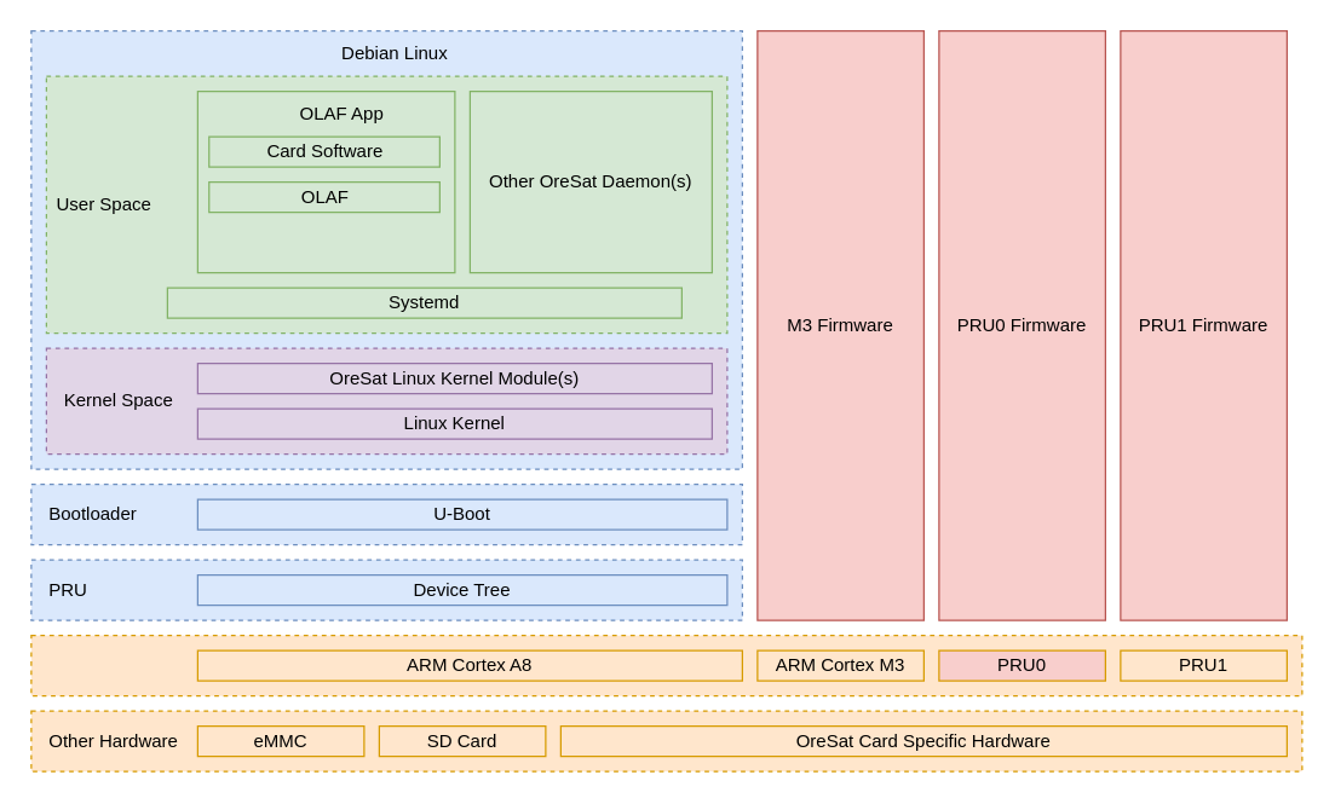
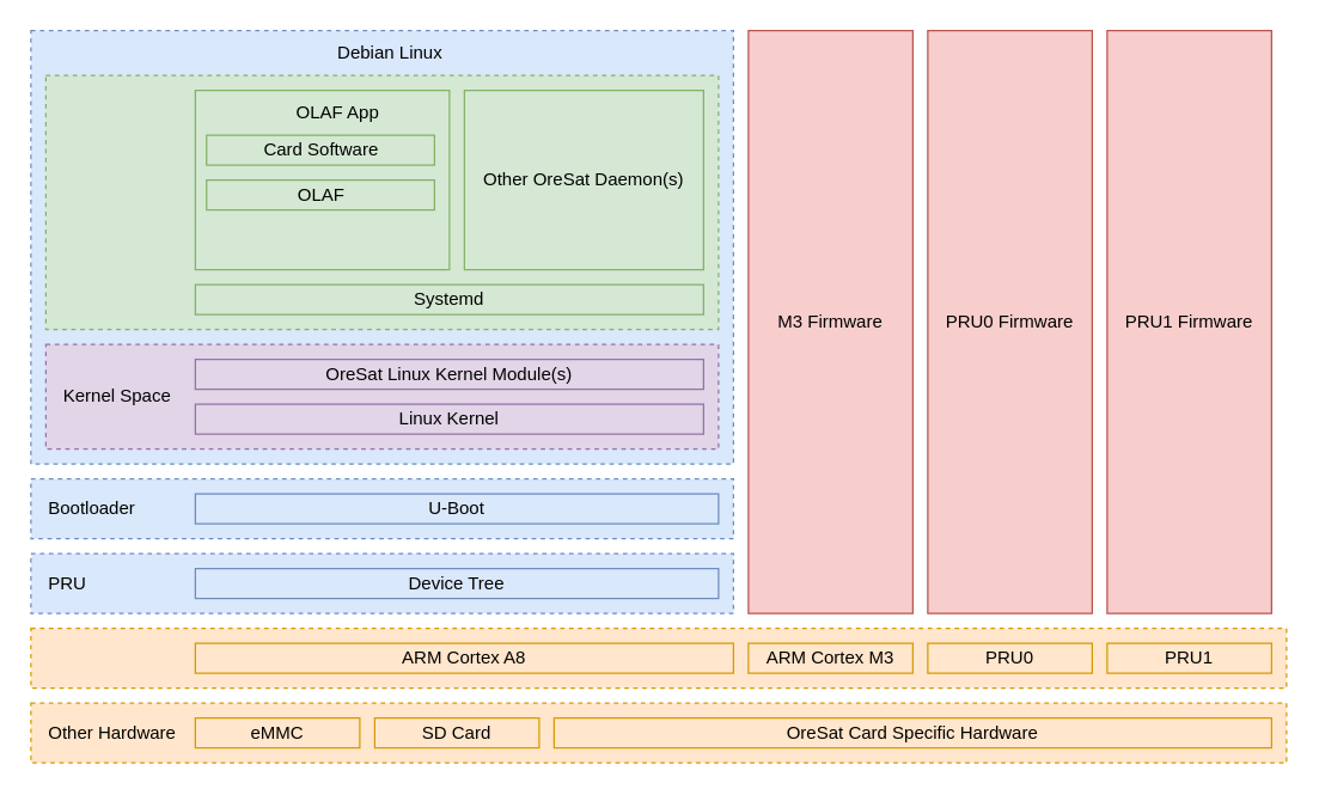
  <mxCell id="0" />
  <mxCell id="1" parent="0" />
  <mxCell id="2" value="" style="rounded=0;whiteSpace=wrap;html=1;dashed=1;fillColor=#dae8fc;strokeColor=#6c8ebf;" parent="1" vertex="1"><mxGeometry x="20" y="20" width="470" height="290" as="geometry" /></mxCell>
  <mxCell id="3" value="" style="rounded=0;whiteSpace=wrap;html=1;dashed=1;fillColor=#e1d5e7;strokeColor=#9673a6;" parent="1" vertex="1"><mxGeometry x="30" y="230" width="450" height="70" as="geometry" /></mxCell>
  <mxCell id="4" value="" style="rounded=0;whiteSpace=wrap;html=1;dashed=1;fillColor=#dae8fc;strokeColor=#6c8ebf;" parent="1" vertex="1"><mxGeometry x="20" y="320" width="470" height="40" as="geometry" /></mxCell>
  <mxCell id="5" value="" style="rounded=0;whiteSpace=wrap;html=1;dashed=1;fillColor=#dae8fc;strokeColor=#6c8ebf;" parent="1" vertex="1"><mxGeometry x="20" y="370" width="470" height="40" as="geometry" /></mxCell>
  <mxCell id="6" value="" style="rounded=0;whiteSpace=wrap;html=1;dashed=1;fillColor=#ffe6cc;strokeColor=#d79b00;" parent="1" vertex="1"><mxGeometry x="20" y="420" width="840" height="40" as="geometry" /></mxCell>
  <mxCell id="7" value="" style="rounded=0;whiteSpace=wrap;html=1;dashed=1;fillColor=#d5e8d4;strokeColor=#82b366;" parent="1" vertex="1"><mxGeometry x="30" y="50" width="450" height="170" as="geometry" /></mxCell>
  <mxCell id="8" value="Device Tree" style="rounded=0;whiteSpace=wrap;html=1;fillColor=#dae8fc;strokeColor=#6c8ebf;" parent="1" vertex="1"><mxGeometry x="130" y="380" width="350" height="20" as="geometry" /></mxCell>
  <mxCell id="9" value="Linux Kernel" style="rounded=0;whiteSpace=wrap;html=1;fillColor=#e1d5e7;strokeColor=#9673a6;" parent="1" vertex="1"><mxGeometry x="130" y="270" width="340" height="20" as="geometry" /></mxCell>
  <mxCell id="10" value="U-Boot" style="rounded=0;whiteSpace=wrap;html=1;fillColor=#dae8fc;strokeColor=#6c8ebf;" parent="1" vertex="1"><mxGeometry x="130" y="330" width="350" height="20" as="geometry" /></mxCell>
  <mxCell id="11" value="ARM Cortex M3" style="rounded=0;whiteSpace=wrap;html=1;fillColor=#ffe6cc;strokeColor=#d79b00;" parent="1" vertex="1"><mxGeometry x="500" y="430" width="110" height="20" as="geometry" /></mxCell>
- <mxCell id="12" value="PRU0" style="rounded=0;whiteSpace=wrap;html=1;fillColor=#f8cecc;strokeColor=#d79b00;" parent="1" vertex="1"><mxGeometry x="620" y="430" width="110" height="20" as="geometry" /></mxCell>
+ <mxCell id="12" value="PRU0" style="rounded=0;whiteSpace=wrap;html=1;fillColor=#ffe6cc;strokeColor=#d79b00;" parent="1" vertex="1"><mxGeometry x="620" y="430" width="110" height="20" as="geometry" /></mxCell>
  <mxCell id="13" value="M3 Firmware" style="rounded=0;whiteSpace=wrap;html=1;fillColor=#f8cecc;strokeColor=#b85450;" parent="1" vertex="1"><mxGeometry x="500" y="20" width="110" height="390" as="geometry" /></mxCell>
  <mxCell id="14" value="PRU0 Firmware" style="rounded=0;whiteSpace=wrap;html=1;fillColor=#f8cecc;strokeColor=#b85450;" parent="1" vertex="1"><mxGeometry x="620" y="20" width="110" height="390" as="geometry" /></mxCell>
  <mxCell id="15" value="ARM Cortex A8" style="rounded=0;whiteSpace=wrap;html=1;fillColor=#ffe6cc;strokeColor=#d79b00;" parent="1" vertex="1"><mxGeometry x="130" y="430" width="360" height="20" as="geometry" /></mxCell>
  <mxCell id="16" value="OreSat Linux Kernel Module(s)" style="rounded=0;whiteSpace=wrap;html=1;fillColor=#e1d5e7;strokeColor=#9673a6;" parent="1" vertex="1"><mxGeometry x="130" y="240" width="340" height="20" as="geometry" /></mxCell>
  <mxCell id="17" value="Other OreSat Daemon(s)" style="rounded=0;whiteSpace=wrap;html=1;fillColor=#d5e8d4;strokeColor=#82b366;" parent="1" vertex="1"><mxGeometry x="310" y="60" width="160" height="120" as="geometry" /></mxCell>
- <mxCell id="18" value="User Space" style="text;html=1;align=left;verticalAlign=middle;resizable=0;points=[];autosize=1;strokeColor=none;fillColor=none;rounded=0;" parent="1" vertex="1"><mxGeometry x="35" y="120" width="90" height="30" as="geometry" /></mxCell>
  <mxCell id="19" value="Debian Linux" style="text;html=1;align=center;verticalAlign=middle;resizable=0;points=[];autosize=1;strokeColor=none;fillColor=none;rounded=0;" parent="1" vertex="1"><mxGeometry x="210" y="20" width="100" height="30" as="geometry" /></mxCell>
  <mxCell id="20" value="" style="rounded=0;whiteSpace=wrap;html=1;dashed=1;fillColor=#ffe6cc;strokeColor=#d79b00;" parent="1" vertex="1"><mxGeometry x="20" y="470" width="840" height="40" as="geometry" /></mxCell>
  <mxCell id="21" value="SD Card" style="rounded=0;whiteSpace=wrap;html=1;fillColor=#ffe6cc;strokeColor=#d79b00;" parent="1" vertex="1"><mxGeometry x="250" y="480" width="110" height="20" as="geometry" /></mxCell>
  <mxCell id="22" value="OreSat Card Specific Hardware" style="rounded=0;whiteSpace=wrap;html=1;fillColor=#ffe6cc;strokeColor=#d79b00;" parent="1" vertex="1"><mxGeometry x="370" y="480" width="480" height="20" as="geometry" /></mxCell>
  <mxCell id="23" value="Other Hardware" style="text;html=1;align=left;verticalAlign=middle;resizable=0;points=[];autosize=1;strokeColor=none;fillColor=#ffe6cc;rounded=0;" parent="1" vertex="1"><mxGeometry x="30" y="475" width="110" height="30" as="geometry" /></mxCell>
  <mxCell id="24" value="PRU" style="text;html=1;align=left;verticalAlign=middle;resizable=0;points=[];autosize=1;strokeColor=none;fillColor=none;rounded=0;" parent="1" vertex="1"><mxGeometry x="30" y="375" width="50" height="30" as="geometry" /></mxCell>
  <mxCell id="25" value="Bootloader" style="text;html=1;align=left;verticalAlign=middle;resizable=0;points=[];autosize=1;strokeColor=none;fillColor=none;rounded=0;" parent="1" vertex="1"><mxGeometry x="30" y="325" width="90" height="30" as="geometry" /></mxCell>
  <mxCell id="26" value="" style="rounded=0;whiteSpace=wrap;html=1;fillColor=#d5e8d4;strokeColor=#82b366;" parent="1" vertex="1"><mxGeometry x="130" y="60" width="170" height="120" as="geometry" /></mxCell>
  <mxCell id="27" value="OLAF" style="rounded=0;whiteSpace=wrap;html=1;fillColor=#d5e8d4;strokeColor=#82b366;" parent="1" vertex="1"><mxGeometry x="137.5" y="120" width="152.5" height="20" as="geometry" /></mxCell>
  <mxCell id="28" value="OLAF App" style="text;html=1;align=center;verticalAlign=middle;resizable=0;points=[];autosize=1;strokeColor=none;fillColor=none;rounded=0;" parent="1" vertex="1"><mxGeometry x="185" y="60" width="80" height="30" as="geometry" /></mxCell>
  <mxCell id="29" value="Card Software" style="rounded=0;whiteSpace=wrap;html=1;fillColor=#d5e8d4;strokeColor=#82b366;" parent="1" vertex="1"><mxGeometry x="137.5" y="90" width="152.5" height="20" as="geometry" /></mxCell>
- <mxCell id="30" value="Systemd" style="rounded=0;whiteSpace=wrap;html=1;fillColor=#d5e8d4;strokeColor=#82b366;" parent="1" vertex="1"><mxGeometry x="110" y="190" width="340" height="20" as="geometry" /></mxCell>
+ <mxCell id="30" value="Systemd" style="rounded=0;whiteSpace=wrap;html=1;fillColor=#d5e8d4;strokeColor=#82b366;" parent="1" vertex="1"><mxGeometry x="130" y="190" width="340" height="20" as="geometry" /></mxCell>
  <mxCell id="31" value="Kernel Space" style="text;html=1;align=left;verticalAlign=middle;resizable=0;points=[];autosize=1;strokeColor=none;fillColor=none;" parent="1" vertex="1"><mxGeometry x="40" y="250" width="100" height="30" as="geometry" /></mxCell>
  <mxCell id="32" value="eMMC" style="rounded=0;whiteSpace=wrap;html=1;fillColor=#ffe6cc;strokeColor=#d79b00;" parent="1" vertex="1"><mxGeometry x="130" y="480" width="110" height="20" as="geometry" /></mxCell>
  <mxCell id="33" value="PRU1" style="rounded=0;whiteSpace=wrap;html=1;fillColor=#ffe6cc;strokeColor=#d79b00;" parent="1" vertex="1"><mxGeometry x="740" y="430" width="110" height="20" as="geometry" /></mxCell>
  <mxCell id="34" value="PRU1 Firmware" style="rounded=0;whiteSpace=wrap;html=1;fillColor=#f8cecc;strokeColor=#b85450;" parent="1" vertex="1"><mxGeometry x="740" y="20" width="110" height="390" as="geometry" /></mxCell>
